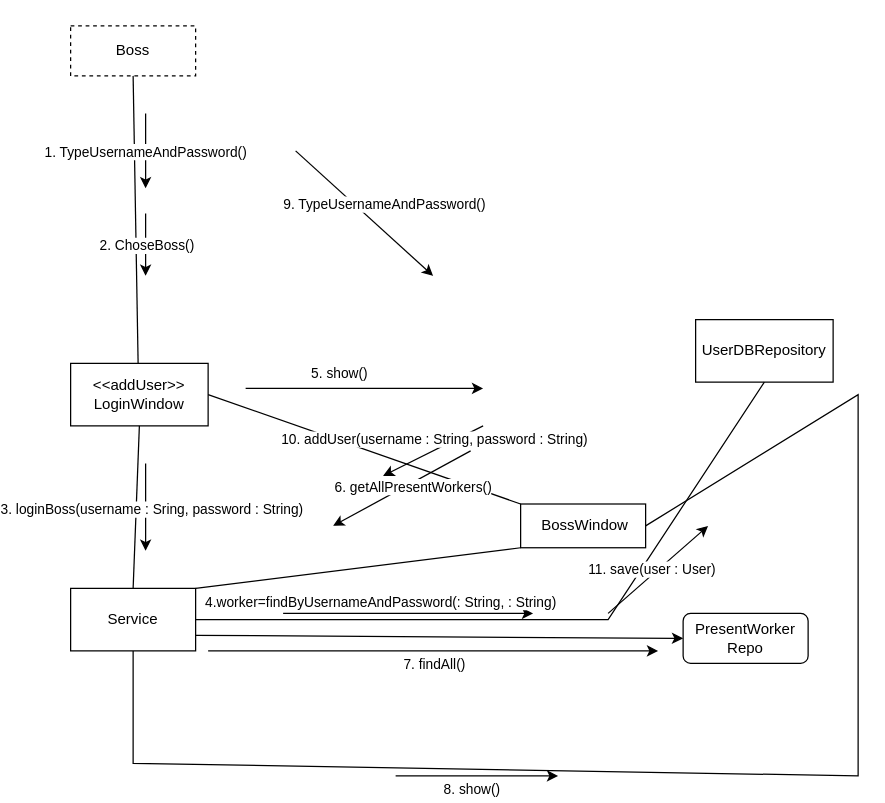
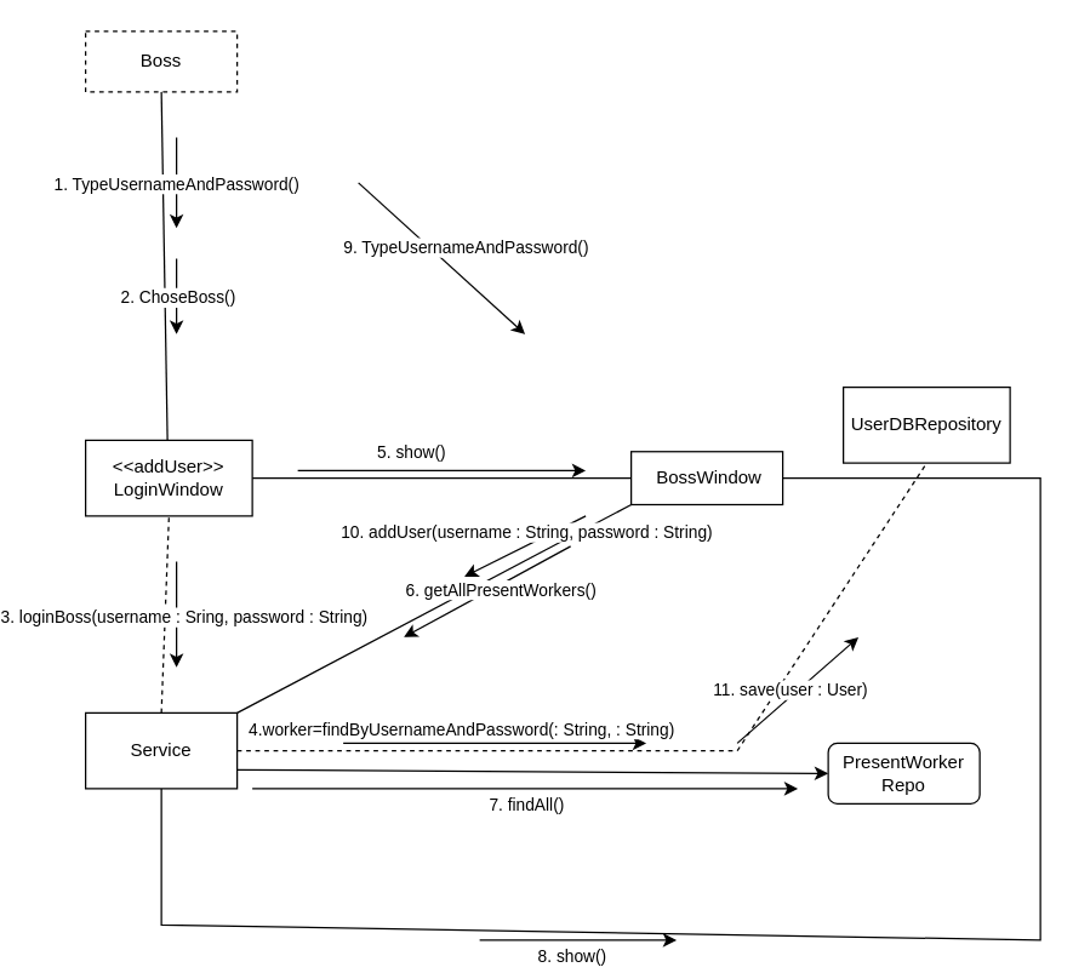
  <mxCell id="0" />
  <mxCell id="1" parent="0" />
  <mxCell id="2" value="Boss" style="rounded=0;whiteSpace=wrap;html=1;dashed=1;" vertex="1" parent="1"><mxGeometry x="20" y="20" width="100" height="40" as="geometry" /></mxCell>
  <mxCell id="3" value="" style="endArrow=none;html=1;rounded=0;entryX=0.5;entryY=1;entryDx=0;entryDy=0;" edge="1" parent="1" target="2"><mxGeometry width="50" height="50" relative="1" as="geometry"><mxPoint x="74" y="290" as="sourcePoint" /><mxPoint x="460" y="320" as="targetPoint" /></mxGeometry></mxCell>
  <mxCell id="4" value="&lt;div&gt;&amp;lt;&amp;lt;addUser&amp;gt;&amp;gt;&lt;/div&gt;&lt;div&gt;LoginWindow&lt;/div&gt;" style="rounded=0;whiteSpace=wrap;html=1;" vertex="1" parent="1"><mxGeometry x="20" y="290" width="110" height="50" as="geometry" /></mxCell>
  <mxCell id="5" value="" style="endArrow=classic;html=1;rounded=0;" edge="1" parent="1"><mxGeometry width="50" height="50" relative="1" as="geometry"><mxPoint x="80" y="90" as="sourcePoint" /><mxPoint x="80" y="150" as="targetPoint" /></mxGeometry></mxCell>
  <mxCell id="6" value="1. TypeUsernameAndPassword()" style="edgeLabel;html=1;align=center;verticalAlign=middle;resizable=0;points=[];" vertex="1" connectable="0" parent="5"><mxGeometry relative="1" as="geometry"><mxPoint x="-1" as="offset" /></mxGeometry></mxCell>
  <mxCell id="7" value="" style="endArrow=classic;html=1;rounded=0;" edge="1" parent="1"><mxGeometry width="50" height="50" relative="1" as="geometry"><mxPoint x="80" y="170" as="sourcePoint" /><mxPoint x="80" y="220" as="targetPoint" /></mxGeometry></mxCell>
  <mxCell id="8" value="2. ChoseBoss()" style="edgeLabel;html=1;align=center;verticalAlign=middle;resizable=0;points=[];" vertex="1" connectable="0" parent="7"><mxGeometry relative="1" as="geometry"><mxPoint as="offset" /></mxGeometry></mxCell>
  <mxCell id="9" value="Service" style="rounded=0;whiteSpace=wrap;html=1;" vertex="1" parent="1"><mxGeometry x="20" y="470" width="100" height="50" as="geometry" /></mxCell>
- <mxCell id="10" value="" style="endArrow=none;html=1;rounded=0;entryX=0.5;entryY=1;entryDx=0;entryDy=0;exitX=0.5;exitY=0;exitDx=0;exitDy=0;" edge="1" parent="1" source="9" target="4"><mxGeometry width="50" height="50" relative="1" as="geometry"><mxPoint x="410" y="550" as="sourcePoint" /><mxPoint x="460" y="500" as="targetPoint" /></mxGeometry></mxCell>
+ <mxCell id="10" value="" style="endArrow=none;html=1;rounded=0;entryX=0.5;entryY=1;entryDx=0;entryDy=0;exitX=0.5;exitY=0;exitDx=0;exitDy=0;dashed=1;" edge="1" parent="1" source="9" target="4"><mxGeometry width="50" height="50" relative="1" as="geometry"><mxPoint x="410" y="550" as="sourcePoint" /><mxPoint x="460" y="500" as="targetPoint" /></mxGeometry></mxCell>
  <mxCell id="11" value="" style="endArrow=classic;html=1;rounded=0;" edge="1" parent="1"><mxGeometry width="50" height="50" relative="1" as="geometry"><mxPoint x="80" y="370" as="sourcePoint" /><mxPoint x="80" y="440" as="targetPoint" /></mxGeometry></mxCell>
  <mxCell id="12" value="3. loginBoss(username : Sring, password : String)" style="edgeLabel;html=1;align=center;verticalAlign=middle;resizable=0;points=[];" vertex="1" connectable="0" parent="11"><mxGeometry x="0.029" y="4" relative="1" as="geometry"><mxPoint as="offset" /></mxGeometry></mxCell>
  <mxCell id="13" value="UserDBRepository" style="rounded=0;whiteSpace=wrap;html=1;" vertex="1" parent="1"><mxGeometry x="520" y="255" width="110" height="50" as="geometry" /></mxCell>
- <mxCell id="14" value="" style="endArrow=none;html=1;rounded=0;exitX=1;exitY=0.5;exitDx=0;exitDy=0;entryX=0.5;entryY=1;entryDx=0;entryDy=0;" edge="1" parent="1" source="9" target="13"><mxGeometry width="50" height="50" relative="1" as="geometry"><mxPoint x="410" y="450" as="sourcePoint" /><mxPoint x="460" y="400" as="targetPoint" /><Array as="points"><mxPoint x="450" y="495" /></Array></mxGeometry></mxCell>
+ <mxCell id="14" value="" style="endArrow=none;html=1;rounded=0;exitX=1;exitY=0.5;exitDx=0;exitDy=0;entryX=0.5;entryY=1;entryDx=0;entryDy=0;dashed=1;" edge="1" parent="1" source="9" target="13"><mxGeometry width="50" height="50" relative="1" as="geometry"><mxPoint x="410" y="450" as="sourcePoint" /><mxPoint x="460" y="400" as="targetPoint" /><Array as="points"><mxPoint x="450" y="495" /></Array></mxGeometry></mxCell>
  <mxCell id="15" value="" style="endArrow=classic;html=1;rounded=0;" edge="1" parent="1"><mxGeometry width="50" height="50" relative="1" as="geometry"><mxPoint x="190" y="490" as="sourcePoint" /><mxPoint x="390" y="490" as="targetPoint" /></mxGeometry></mxCell>
  <mxCell id="16" value="4.worker=findByUsernameAndPassword(: String, : String)" style="edgeLabel;html=1;align=center;verticalAlign=middle;resizable=0;points=[];" vertex="1" connectable="0" parent="15"><mxGeometry x="-0.23" y="-3" relative="1" as="geometry"><mxPoint y="-13" as="offset" /></mxGeometry></mxCell>
  <mxCell id="17" value="&lt;div&gt;PresentWorker&lt;/div&gt;&lt;div&gt;Repo&lt;/div&gt;" style="whiteSpace=wrap;html=1;rounded=1;" vertex="1" parent="1"><mxGeometry x="510" y="490" width="100" height="40" as="geometry" /></mxCell>
  <mxCell id="18" value="" style="endArrow=classic;html=1;rounded=0;exitX=1;exitY=0.75;exitDx=0;exitDy=0;entryX=0;entryY=0.5;entryDx=0;entryDy=0;" edge="1" parent="1" source="9" target="17"><mxGeometry width="50" height="50" relative="1" as="geometry"><mxPoint x="410" y="570" as="sourcePoint" /><mxPoint x="460" y="520" as="targetPoint" /></mxGeometry></mxCell>
  <mxCell id="19" value="" style="endArrow=classic;html=1;rounded=0;" edge="1" parent="1"><mxGeometry width="50" height="50" relative="1" as="geometry"><mxPoint x="130" y="520" as="sourcePoint" /><mxPoint x="490" y="520" as="targetPoint" /></mxGeometry></mxCell>
  <mxCell id="20" value="7. findAll()" style="edgeLabel;html=1;align=center;verticalAlign=middle;resizable=0;points=[];" vertex="1" connectable="0" parent="19"><mxGeometry x="0.167" y="-1" relative="1" as="geometry"><mxPoint x="-30" y="9" as="offset" /></mxGeometry></mxCell>
  <mxCell id="21" value="" style="endArrow=none;html=1;rounded=0;exitX=1;exitY=0.5;exitDx=0;exitDy=0;" edge="1" parent="1" source="4" target="22"><mxGeometry width="50" height="50" relative="1" as="geometry"><mxPoint x="410" y="390" as="sourcePoint" /><mxPoint x="370" y="315" as="targetPoint" /></mxGeometry></mxCell>
- <mxCell id="22" value="&amp;nbsp;BossWindow" style="rounded=0;whiteSpace=wrap;html=1;" vertex="1" parent="1"><mxGeometry x="380" y="402.5" width="100" height="35" as="geometry" /></mxCell>
+ <mxCell id="22" value="&amp;nbsp;BossWindow" style="rounded=0;whiteSpace=wrap;html=1;" vertex="1" parent="1"><mxGeometry x="380" y="297.5" width="100" height="35" as="geometry" /></mxCell>
  <mxCell id="23" value="" style="endArrow=classic;html=1;rounded=0;" edge="1" parent="1"><mxGeometry width="50" height="50" relative="1" as="geometry"><mxPoint x="160" y="310" as="sourcePoint" /><mxPoint x="350" y="310" as="targetPoint" /></mxGeometry></mxCell>
  <mxCell id="24" value="5. show()" style="edgeLabel;html=1;align=center;verticalAlign=middle;resizable=0;points=[];" vertex="1" connectable="0" parent="23"><mxGeometry x="0.322" y="3" relative="1" as="geometry"><mxPoint x="-52" y="-10" as="offset" /></mxGeometry></mxCell>
  <mxCell id="25" value="" style="endArrow=none;html=1;rounded=0;exitX=1;exitY=0;exitDx=0;exitDy=0;entryX=0;entryY=1;entryDx=0;entryDy=0;" edge="1" parent="1" source="9" target="22"><mxGeometry width="50" height="50" relative="1" as="geometry"><mxPoint x="410" y="390" as="sourcePoint" /><mxPoint x="460" y="340" as="targetPoint" /></mxGeometry></mxCell>
  <mxCell id="26" value="" style="endArrow=classic;html=1;rounded=0;" edge="1" parent="1"><mxGeometry width="50" height="50" relative="1" as="geometry"><mxPoint x="340" y="360" as="sourcePoint" /><mxPoint x="230" y="420" as="targetPoint" /></mxGeometry></mxCell>
  <mxCell id="27" value="6. getAllPresentWorkers()" style="edgeLabel;html=1;align=center;verticalAlign=middle;resizable=0;points=[];" vertex="1" connectable="0" parent="26"><mxGeometry x="-0.12" y="3" relative="1" as="geometry"><mxPoint as="offset" /></mxGeometry></mxCell>
  <mxCell id="28" value="" style="endArrow=none;html=1;rounded=0;exitX=0.5;exitY=1;exitDx=0;exitDy=0;entryX=1;entryY=0.5;entryDx=0;entryDy=0;" edge="1" parent="1" source="9" target="22"><mxGeometry width="50" height="50" relative="1" as="geometry"><mxPoint x="410" y="490" as="sourcePoint" /><mxPoint x="720" y="310" as="targetPoint" /><Array as="points"><mxPoint x="70" y="610" /><mxPoint x="650" y="620" /><mxPoint x="650" y="315" /></Array></mxGeometry></mxCell>
  <mxCell id="29" value="" style="endArrow=classic;html=1;rounded=0;" edge="1" parent="1"><mxGeometry width="50" height="50" relative="1" as="geometry"><mxPoint x="280" y="620" as="sourcePoint" /><mxPoint x="410" y="620" as="targetPoint" /></mxGeometry></mxCell>
  <mxCell id="30" value="8. show()" style="edgeLabel;html=1;align=center;verticalAlign=middle;resizable=0;points=[];" vertex="1" connectable="0" parent="29"><mxGeometry x="-0.446" y="-5" relative="1" as="geometry"><mxPoint x="24" y="5" as="offset" /></mxGeometry></mxCell>
  <mxCell id="31" value="" style="endArrow=classic;html=1;rounded=0;" edge="1" parent="1"><mxGeometry width="50" height="50" relative="1" as="geometry"><mxPoint x="200" y="120" as="sourcePoint" /><mxPoint x="310" y="220" as="targetPoint" /></mxGeometry></mxCell>
  <mxCell id="32" value="9. TypeUsernameAndPassword()" style="edgeLabel;html=1;align=center;verticalAlign=middle;resizable=0;points=[];" vertex="1" connectable="0" parent="31"><mxGeometry x="-0.113" y="2" relative="1" as="geometry"><mxPoint x="20" as="offset" /></mxGeometry></mxCell>
  <mxCell id="33" value="" style="endArrow=classic;html=1;rounded=0;" edge="1" parent="1"><mxGeometry width="50" height="50" relative="1" as="geometry"><mxPoint x="350" y="340" as="sourcePoint" /><mxPoint x="270" y="380" as="targetPoint" /></mxGeometry></mxCell>
  <mxCell id="34" value="10. addUser(username : String, password : String)" style="edgeLabel;html=1;align=center;verticalAlign=middle;resizable=0;points=[];" vertex="1" connectable="0" parent="33"><mxGeometry x="-0.31" y="4" relative="1" as="geometry"><mxPoint x="-14" y="-7" as="offset" /></mxGeometry></mxCell>
  <mxCell id="35" value="" style="endArrow=classic;html=1;rounded=0;" edge="1" parent="1"><mxGeometry width="50" height="50" relative="1" as="geometry"><mxPoint x="450" y="490" as="sourcePoint" /><mxPoint x="530" y="420" as="targetPoint" /></mxGeometry></mxCell>
  <mxCell id="36" value="11. save(user : User)" style="edgeLabel;html=1;align=center;verticalAlign=middle;resizable=0;points=[];" vertex="1" connectable="0" parent="35"><mxGeometry x="-0.085" y="4" relative="1" as="geometry"><mxPoint as="offset" /></mxGeometry></mxCell>
